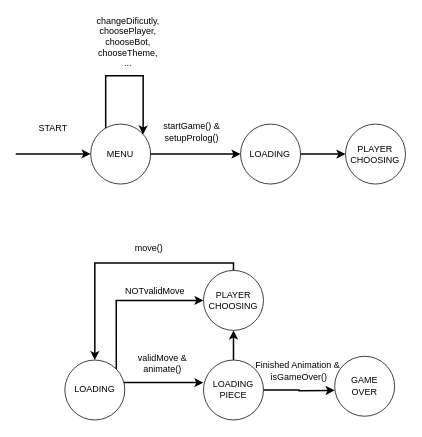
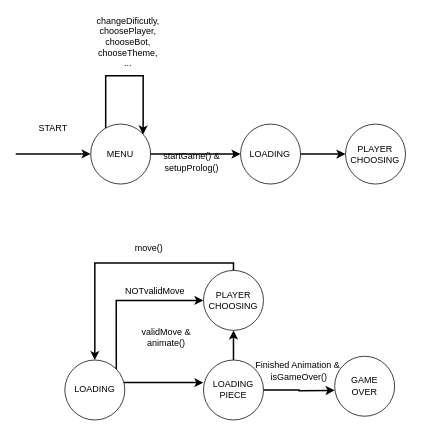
  <mxCell id="0" />
  <mxCell id="1" parent="0" />
  <mxCell id="2" style="edgeStyle=orthogonalEdgeStyle;rounded=0;orthogonalLoop=1;jettySize=auto;html=1;strokeColor=#000000;strokeWidth=2;" edge="1" parent="1" source="3" target="6"><mxGeometry relative="1" as="geometry" /></mxCell>
  <mxCell id="3" value="LOADING" style="ellipse;whiteSpace=wrap;html=1;aspect=fixed;" parent="1" vertex="1"><mxGeometry x="320.47" y="164.53" width="80" height="80" as="geometry" /></mxCell>
  <mxCell id="4" value="MENU" style="ellipse;whiteSpace=wrap;html=1;aspect=fixed;" parent="1" vertex="1"><mxGeometry x="120.47" y="164.53" width="80" height="80" as="geometry" /></mxCell>
  <mxCell id="5" style="edgeStyle=orthogonalEdgeStyle;rounded=0;orthogonalLoop=1;jettySize=auto;html=1;entryX=1;entryY=0.5;entryDx=0;entryDy=0;startArrow=classic;startFill=1;endArrow=none;endFill=0;strokeWidth=2;exitX=0;exitY=0.5;exitDx=0;exitDy=0;" parent="1" source="3" target="4" edge="1"><mxGeometry relative="1" as="geometry" /></mxCell>
  <mxCell id="6" value="PLAYER CHOOSING" style="ellipse;whiteSpace=wrap;html=1;aspect=fixed;" parent="1" vertex="1"><mxGeometry x="460.47" y="164.53" width="80" height="80" as="geometry" /></mxCell>
- <mxCell id="7" value="startGame() &amp;amp;&lt;br&gt;setupProlog()" style="text;html=1;align=center;verticalAlign=middle;resizable=0;points=[];;autosize=1;" parent="1" vertex="1"><mxGeometry x="210.47" y="159.53" width="90" height="30" as="geometry" /></mxCell>
+ <mxCell id="7" value="startGame() &amp;amp;&lt;br&gt;setupProlog()" style="text;html=1;align=center;verticalAlign=middle;resizable=0;points=[];;autosize=1;" parent="1" vertex="1"><mxGeometry x="210.47" y="199.53" width="90" height="30" as="geometry" /></mxCell>
  <mxCell id="8" style="edgeStyle=orthogonalEdgeStyle;rounded=0;orthogonalLoop=1;jettySize=auto;html=1;startArrow=classic;startFill=1;endArrow=none;endFill=0;strokeWidth=2;entryX=0.5;entryY=0;entryDx=0;entryDy=0;" parent="1" source="13" target="17" edge="1"><mxGeometry relative="1" as="geometry"><Array as="points"><mxPoint x="126" y="349.77" /><mxPoint x="311" y="349.77" /></Array><mxPoint x="296" y="339.77" as="targetPoint" /></mxGeometry></mxCell>
  <mxCell id="9" value="move()" style="text;html=1;align=center;verticalAlign=middle;resizable=0;points=[];;labelBackgroundColor=#ffffff;" parent="8" vertex="1" connectable="0"><mxGeometry x="0.273" relative="1" as="geometry"><mxPoint x="-6" y="-20" as="offset" /></mxGeometry></mxCell>
  <mxCell id="10" style="edgeStyle=orthogonalEdgeStyle;rounded=0;orthogonalLoop=1;jettySize=auto;html=1;exitX=1;exitY=0;exitDx=0;exitDy=0;entryX=0;entryY=0.5;entryDx=0;entryDy=0;startArrow=none;startFill=0;endArrow=classic;endFill=1;strokeWidth=2;" parent="1" source="13" target="17" edge="1"><mxGeometry relative="1" as="geometry"><Array as="points"><mxPoint x="154" y="399.77" /></Array></mxGeometry></mxCell>
  <mxCell id="11" value="NOTvalidMove" style="text;html=1;align=center;verticalAlign=middle;resizable=0;points=[];;labelBackgroundColor=#ffffff;" parent="10" vertex="1" connectable="0"><mxGeometry x="0.381" y="3" relative="1" as="geometry"><mxPoint x="-2" y="-9" as="offset" /></mxGeometry></mxCell>
  <mxCell id="12" style="edgeStyle=orthogonalEdgeStyle;rounded=0;orthogonalLoop=1;jettySize=auto;html=1;entryX=-0.001;entryY=0.377;entryDx=0;entryDy=0;startArrow=none;startFill=0;endArrow=classic;endFill=1;strokeWidth=2;entryPerimeter=0;" parent="1" source="13" target="16" edge="1"><mxGeometry relative="1" as="geometry"><Array as="points"><mxPoint x="196" y="509.3" /><mxPoint x="196" y="509.3" /></Array></mxGeometry></mxCell>
  <mxCell id="13" value="LOADING" style="ellipse;whiteSpace=wrap;html=1;aspect=fixed;" parent="1" vertex="1"><mxGeometry x="86" y="479.3" width="80" height="80" as="geometry" /></mxCell>
  <mxCell id="14" style="edgeStyle=orthogonalEdgeStyle;rounded=0;orthogonalLoop=1;jettySize=auto;html=1;startArrow=none;startFill=0;endArrow=classic;endFill=1;strokeWidth=2;fillColor=#f8cecc;strokeColor=#000000;" parent="1" source="16" edge="1"><mxGeometry relative="1" as="geometry"><mxPoint x="446" y="519.77" as="targetPoint" /></mxGeometry></mxCell>
  <mxCell id="15" style="edgeStyle=orthogonalEdgeStyle;rounded=0;orthogonalLoop=1;jettySize=auto;html=1;entryX=0.5;entryY=1;entryDx=0;entryDy=0;strokeColor=#000000;strokeWidth=2;" edge="1" parent="1" source="16" target="17"><mxGeometry relative="1" as="geometry" /></mxCell>
  <mxCell id="16" value="LOADING&lt;br&gt;PIECE" style="ellipse;whiteSpace=wrap;html=1;aspect=fixed;" parent="1" vertex="1"><mxGeometry x="271" y="479.3" width="80" height="80" as="geometry" /></mxCell>
  <mxCell id="17" value="PLAYER&lt;br&gt;CHOOSING" style="ellipse;whiteSpace=wrap;html=1;aspect=fixed;" parent="1" vertex="1"><mxGeometry x="271" y="359.77" width="80" height="80" as="geometry" /></mxCell>
  <mxCell id="18" value="Finished Animation &amp;amp;&amp;nbsp;&lt;br&gt;isGameOver()" style="text;html=1;align=center;verticalAlign=middle;resizable=0;points=[];;autosize=1;" parent="1" vertex="1"><mxGeometry x="333" y="479.3" width="130" height="30" as="geometry" /></mxCell>
- <mxCell id="19" value="validMove &amp;amp; &lt;br&gt;animate()" style="text;html=1;align=center;verticalAlign=middle;resizable=0;points=[];;autosize=1;" parent="1" vertex="1"><mxGeometry x="176" y="469.3" width="80" height="30" as="geometry" /></mxCell>
+ <mxCell id="19" value="validMove &amp;amp; &lt;br&gt;animate()" style="text;html=1;align=center;verticalAlign=middle;resizable=0;points=[];;autosize=1;" parent="1" vertex="1"><mxGeometry x="181" y="434.3" width="80" height="30" as="geometry" /></mxCell>
  <mxCell id="20" style="edgeStyle=orthogonalEdgeStyle;rounded=0;orthogonalLoop=1;jettySize=auto;html=1;entryX=0.873;entryY=0.174;entryDx=0;entryDy=0;startArrow=none;startFill=0;endArrow=classic;endFill=1;strokeWidth=2;entryPerimeter=0;" parent="1" source="4" target="4" edge="1"><mxGeometry relative="1" as="geometry"><Array as="points"><mxPoint x="140.47" y="100" /><mxPoint x="190.47" y="100" /><mxPoint x="190.47" y="164" /></Array></mxGeometry></mxCell>
  <mxCell id="21" value="changeDificutly,&lt;br&gt;choosePlayer,&lt;br&gt;chooseBot,&lt;br&gt;chooseTheme,&lt;br&gt;..." style="text;html=1;align=center;verticalAlign=middle;resizable=0;points=[];;autosize=1;" parent="1" vertex="1"><mxGeometry x="120.47" y="20" width="100" height="70" as="geometry" /></mxCell>
  <mxCell id="22" value="GAME&lt;br&gt;OVER" style="ellipse;whiteSpace=wrap;html=1;aspect=fixed;" vertex="1" parent="1"><mxGeometry x="446" y="474.3" width="80" height="80" as="geometry" /></mxCell>
  <mxCell id="23" value="" style="edgeStyle=orthogonalEdgeStyle;rounded=0;orthogonalLoop=1;jettySize=auto;html=1;startArrow=classic;startFill=1;endArrow=none;endFill=0;strokeWidth=2;" edge="1" parent="1"><mxGeometry relative="1" as="geometry"><mxPoint x="20.47" y="204.29" as="targetPoint" /><mxPoint x="120.47" y="204.29" as="sourcePoint" /></mxGeometry></mxCell>
  <mxCell id="24" value="START" style="text;html=1;align=center;verticalAlign=middle;resizable=0;points=[];;autosize=1;" vertex="1" parent="1"><mxGeometry x="45.47" y="160" width="50" height="20" as="geometry" /></mxCell>
